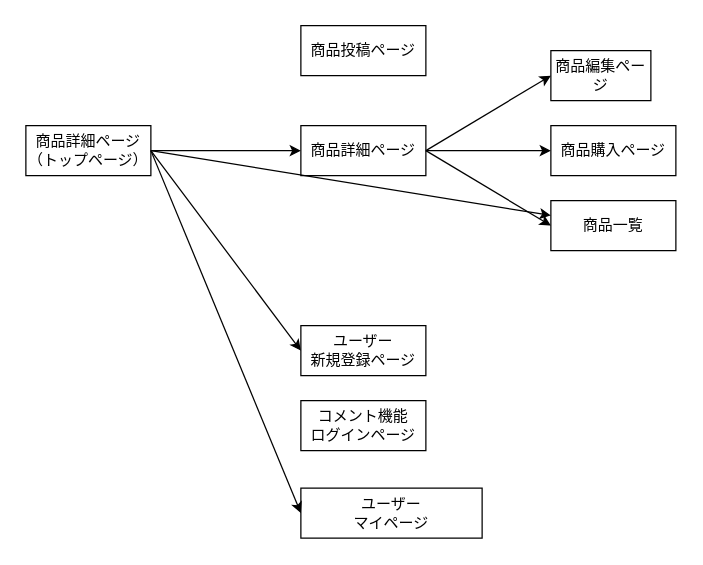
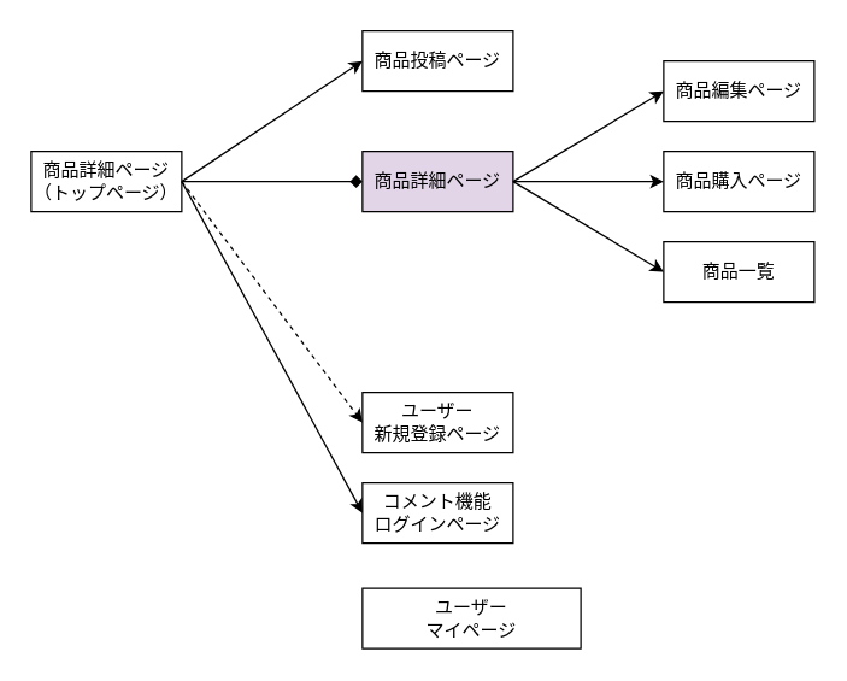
  <mxCell id="0" />
  <mxCell id="1" parent="0" />
  <mxCell id="2" value="商品詳細ページ&lt;br&gt;（トップページ）" style="whiteSpace=wrap;html=1;align=center;" vertex="1" parent="1"><mxGeometry x="20" y="100" width="100" height="40" as="geometry" /></mxCell>
  <mxCell id="3" value="商品投稿ページ" style="whiteSpace=wrap;html=1;align=center;" vertex="1" parent="1"><mxGeometry x="240" y="20" width="100" height="40" as="geometry" /></mxCell>
- <mxCell id="4" value="商品詳細ページ" style="whiteSpace=wrap;html=1;align=center;" vertex="1" parent="1"><mxGeometry x="240" y="100" width="100" height="40" as="geometry" /></mxCell>
- <mxCell id="5" value="商品編集ページ" style="whiteSpace=wrap;html=1;align=center;" vertex="1" parent="1"><mxGeometry x="440" y="40" width="80" height="40" as="geometry" /></mxCell>
+ <mxCell id="4" value="商品詳細ページ" style="whiteSpace=wrap;html=1;align=center;fillColor=#e1d5e7;" vertex="1" parent="1"><mxGeometry x="240" y="100" width="100" height="40" as="geometry" /></mxCell>
+ <mxCell id="5" value="商品編集ページ" style="whiteSpace=wrap;html=1;align=center;" vertex="1" parent="1"><mxGeometry x="440" y="40" width="100" height="40" as="geometry" /></mxCell>
  <mxCell id="6" value="商品購入ページ" style="whiteSpace=wrap;html=1;align=center;" vertex="1" parent="1"><mxGeometry x="440" y="100" width="100" height="40" as="geometry" /></mxCell>
  <mxCell id="7" value="ユーザー&lt;br&gt;新規登録ページ" style="whiteSpace=wrap;html=1;align=center;" vertex="1" parent="1"><mxGeometry x="240" y="260" width="100" height="40" as="geometry" /></mxCell>
  <mxCell id="8" value="商品一覧" style="whiteSpace=wrap;html=1;align=center;" vertex="1" parent="1"><mxGeometry x="440" y="160" width="100" height="40" as="geometry" /></mxCell>
  <mxCell id="9" value="コメント機能&lt;br&gt;ログインページ" style="whiteSpace=wrap;html=1;align=center;" vertex="1" parent="1"><mxGeometry x="240" y="320" width="100" height="40" as="geometry" /></mxCell>
  <mxCell id="10" value="ユーザー&lt;br&gt;マイページ" style="whiteSpace=wrap;html=1;align=center;" vertex="1" parent="1"><mxGeometry x="240" y="390" width="145" height="40" as="geometry" /></mxCell>
- <mxCell id="12" value="" style="endArrow=classic;html=1;entryX=0;entryY=0.5;entryDx=0;entryDy=0;exitX=1;exitY=0.5;exitDx=0;exitDy=0;" edge="1" parent="1" source="2" target="4"><mxGeometry width="50" height="50" relative="1" as="geometry"><mxPoint x="140" y="59" as="sourcePoint" /><mxPoint x="240" y="59" as="targetPoint" /></mxGeometry></mxCell>
+ <mxCell id="11" value="" style="endArrow=classic;html=1;entryX=0;entryY=0.5;entryDx=0;entryDy=0;exitX=1;exitY=0.5;exitDx=0;exitDy=0;" edge="1" parent="1" source="2" target="3"><mxGeometry width="50" height="50" relative="1" as="geometry"><mxPoint x="140" y="40" as="sourcePoint" /><mxPoint x="230" y="40" as="targetPoint" /></mxGeometry></mxCell>
+ <mxCell id="12" value="" style="endArrow=diamond;html=1;entryX=0;entryY=0.5;entryDx=0;entryDy=0;exitX=1;exitY=0.5;exitDx=0;exitDy=0;" edge="1" parent="1" source="2" target="4"><mxGeometry width="50" height="50" relative="1" as="geometry"><mxPoint x="140" y="59" as="sourcePoint" /><mxPoint x="240" y="59" as="targetPoint" /></mxGeometry></mxCell>
  <mxCell id="13" value="" style="endArrow=classic;html=1;exitX=1;exitY=0.5;exitDx=0;exitDy=0;" edge="1" parent="1"><mxGeometry width="50" height="50" relative="1" as="geometry"><mxPoint x="340" y="120" as="sourcePoint" /><mxPoint x="440" y="120" as="targetPoint" /></mxGeometry></mxCell>
  <mxCell id="14" value="" style="endArrow=classic;html=1;entryX=0;entryY=0.5;entryDx=0;entryDy=0;exitX=1;exitY=0.5;exitDx=0;exitDy=0;" edge="1" parent="1" target="8"><mxGeometry width="50" height="50" relative="1" as="geometry"><mxPoint x="340" y="120" as="sourcePoint" /><mxPoint x="440" y="200" as="targetPoint" /></mxGeometry></mxCell>
  <mxCell id="15" value="" style="endArrow=classic;html=1;entryX=0;entryY=0.5;entryDx=0;entryDy=0;exitX=1;exitY=0.5;exitDx=0;exitDy=0;" edge="1" parent="1" source="4" target="5"><mxGeometry width="50" height="50" relative="1" as="geometry"><mxPoint x="330" y="30" as="sourcePoint" /><mxPoint x="430" y="90" as="targetPoint" /></mxGeometry></mxCell>
- <mxCell id="16" value="" style="endArrow=classic;html=1;entryX=0;entryY=0.5;entryDx=0;entryDy=0;exitX=1;exitY=0.5;exitDx=0;exitDy=0;" edge="1" parent="1" source="2" target="10"><mxGeometry width="50" height="50" relative="1" as="geometry"><mxPoint x="130" y="120" as="sourcePoint" /><mxPoint x="230" y="200" as="targetPoint" /></mxGeometry></mxCell>
- <mxCell id="17" value="" style="endArrow=classic;html=1;exitX=1;exitY=0.5;exitDx=0;exitDy=0;" edge="1" parent="1" source="2" target="8"><mxGeometry width="50" height="50" relative="1" as="geometry"><mxPoint x="140" y="340" as="sourcePoint" /><mxPoint x="260" y="630" as="targetPoint" /></mxGeometry></mxCell>
- <mxCell id="18" value="" style="endArrow=classic;html=1;entryX=0;entryY=0.5;entryDx=0;entryDy=0;exitX=1;exitY=0.5;exitDx=0;exitDy=0;" edge="1" parent="1" source="2" target="7"><mxGeometry width="50" height="50" relative="1" as="geometry"><mxPoint x="140" y="120" as="sourcePoint" /><mxPoint x="260" y="340" as="targetPoint" /></mxGeometry></mxCell>
+ <mxCell id="17" value="" style="endArrow=classic;html=1;entryX=0;entryY=0.5;entryDx=0;entryDy=0;exitX=1;exitY=0.5;exitDx=0;exitDy=0;" edge="1" parent="1" source="2" target="9"><mxGeometry width="50" height="50" relative="1" as="geometry"><mxPoint x="140" y="340" as="sourcePoint" /><mxPoint x="260" y="630" as="targetPoint" /></mxGeometry></mxCell>
+ <mxCell id="18" value="" style="endArrow=classic;html=1;entryX=0;entryY=0.5;entryDx=0;entryDy=0;exitX=1;exitY=0.5;exitDx=0;exitDy=0;dashed=1;" edge="1" parent="1" source="2" target="7"><mxGeometry width="50" height="50" relative="1" as="geometry"><mxPoint x="140" y="120" as="sourcePoint" /><mxPoint x="260" y="340" as="targetPoint" /></mxGeometry></mxCell>
